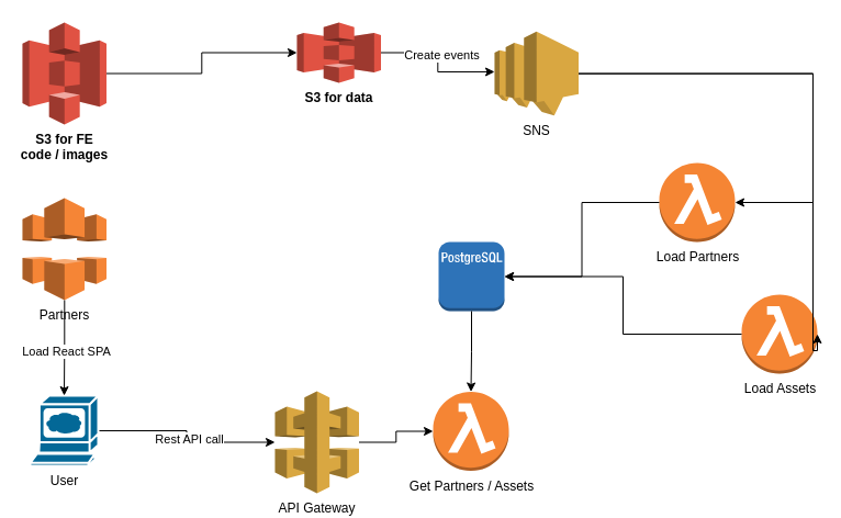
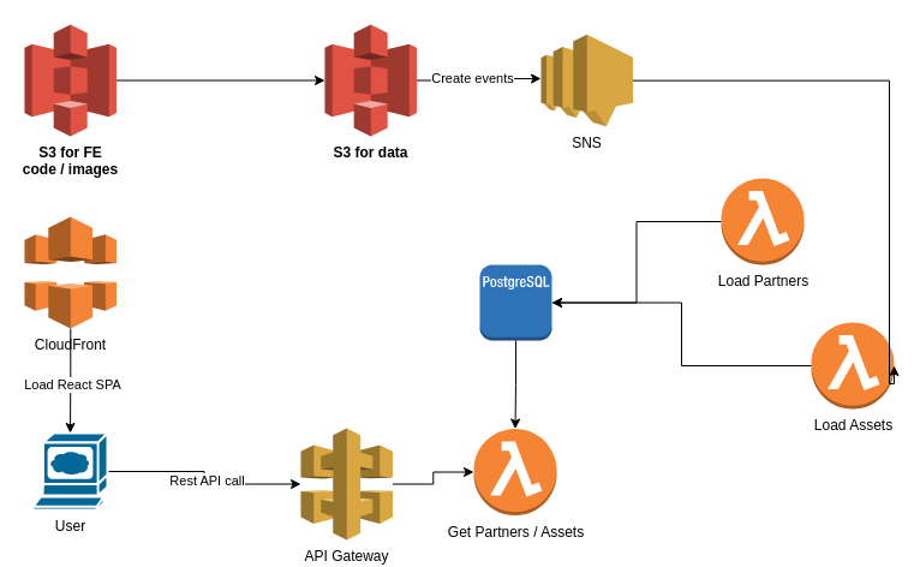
  <mxCell id="0" />
  <mxCell id="1" parent="0" />
  <mxCell id="2" value="S3 for FE &lt;br&gt;code / images" style="outlineConnect=0;dashed=0;verticalLabelPosition=bottom;verticalAlign=top;align=center;html=1;shape=mxgraph.aws3.s3;fillColor=#E05243;gradientColor=none;fontStyle=1" vertex="1" parent="1"><mxGeometry x="20" y="20" width="76.5" height="93" as="geometry" /></mxCell>
- <mxCell id="3" value="Partners" style="outlineConnect=0;dashed=0;verticalLabelPosition=bottom;verticalAlign=top;align=center;html=1;shape=mxgraph.aws3.cloudfront;fillColor=#F58536;gradientColor=none;" vertex="1" parent="1"><mxGeometry x="20" y="180" width="76.5" height="93" as="geometry" /></mxCell>
+ <mxCell id="3" value="CloudFront" style="outlineConnect=0;dashed=0;verticalLabelPosition=bottom;verticalAlign=top;align=center;html=1;shape=mxgraph.aws3.cloudfront;fillColor=#F58536;gradientColor=none;" vertex="1" parent="1"><mxGeometry x="20" y="180" width="76.5" height="93" as="geometry" /></mxCell>
  <mxCell id="4" style="edgeStyle=orthogonalEdgeStyle;rounded=0;orthogonalLoop=1;jettySize=auto;html=1;" edge="1" parent="1" source="2" target="15"><mxGeometry relative="1" as="geometry" /></mxCell>
  <mxCell id="5" style="edgeStyle=orthogonalEdgeStyle;rounded=0;orthogonalLoop=1;jettySize=auto;html=1;" edge="1" parent="1" source="7" target="10"><mxGeometry relative="1" as="geometry" /></mxCell>
  <mxCell id="6" value="Rest API call" style="edgeLabel;html=1;align=center;verticalAlign=middle;resizable=0;points=[];" vertex="1" connectable="0" parent="5"><mxGeometry x="0.076" y="4" relative="1" as="geometry"><mxPoint x="1" y="1" as="offset" /></mxGeometry></mxCell>
  <mxCell id="7" value="User" style="shape=mxgraph.cisco.computers_and_peripherals.web_browser;html=1;pointerEvents=1;dashed=0;fillColor=#036897;strokeColor=#ffffff;strokeWidth=2;verticalLabelPosition=bottom;verticalAlign=top;align=center;outlineConnect=0;" vertex="1" parent="1"><mxGeometry x="27" y="360" width="62" height="64" as="geometry" /></mxCell>
  <mxCell id="8" style="edgeStyle=orthogonalEdgeStyle;rounded=0;orthogonalLoop=1;jettySize=auto;html=1;entryX=0.5;entryY=0;entryDx=0;entryDy=0;entryPerimeter=0;" edge="1" parent="1" source="3" target="7"><mxGeometry relative="1" as="geometry" /></mxCell>
  <mxCell id="9" value="Load React SPA" style="edgeLabel;html=1;align=center;verticalAlign=middle;resizable=0;points=[];" vertex="1" connectable="0" parent="8"><mxGeometry x="0.084" y="1" relative="1" as="geometry"><mxPoint as="offset" /></mxGeometry></mxCell>
  <mxCell id="10" value="API Gateway" style="outlineConnect=0;dashed=0;verticalLabelPosition=bottom;verticalAlign=top;align=center;html=1;shape=mxgraph.aws3.api_gateway;fillColor=#D9A741;gradientColor=none;" vertex="1" parent="1"><mxGeometry x="250" y="356" width="76.5" height="93" as="geometry" /></mxCell>
  <mxCell id="11" value="Get Partners / Assets" style="outlineConnect=0;dashed=0;verticalLabelPosition=bottom;verticalAlign=top;align=center;html=1;shape=mxgraph.aws3.lambda_function;fillColor=#F58534;gradientColor=none;" vertex="1" parent="1"><mxGeometry x="394" y="356.5" width="69" height="72" as="geometry" /></mxCell>
  <mxCell id="12" style="edgeStyle=orthogonalEdgeStyle;rounded=0;orthogonalLoop=1;jettySize=auto;html=1;entryX=0;entryY=0.5;entryDx=0;entryDy=0;entryPerimeter=0;" edge="1" parent="1" source="10" target="11"><mxGeometry relative="1" as="geometry" /></mxCell>
  <mxCell id="13" value="" style="outlineConnect=0;dashed=0;verticalLabelPosition=bottom;verticalAlign=top;align=center;html=1;shape=mxgraph.aws3.postgre_sql_instance;fillColor=#2E73B8;gradientColor=none;" vertex="1" parent="1"><mxGeometry x="399" y="220" width="60" height="63" as="geometry" /></mxCell>
  <mxCell id="14" style="edgeStyle=orthogonalEdgeStyle;rounded=0;orthogonalLoop=1;jettySize=auto;html=1;entryX=0.5;entryY=0;entryDx=0;entryDy=0;entryPerimeter=0;" edge="1" parent="1" source="13" target="11"><mxGeometry relative="1" as="geometry" /></mxCell>
- <mxCell id="15" value="&lt;b&gt;S3 for data&lt;/b&gt;" style="outlineConnect=0;dashed=0;verticalLabelPosition=bottom;verticalAlign=top;align=center;html=1;shape=mxgraph.aws3.s3;fillColor=#E05243;gradientColor=none;" vertex="1" parent="1"><mxGeometry x="270" y="20" width="76.5" height="55" as="geometry" /></mxCell>
+ <mxCell id="15" value="&lt;b&gt;S3 for data&lt;/b&gt;" style="outlineConnect=0;dashed=0;verticalLabelPosition=bottom;verticalAlign=top;align=center;html=1;shape=mxgraph.aws3.s3;fillColor=#E05243;gradientColor=none;" vertex="1" parent="1"><mxGeometry x="270" y="20" width="76.5" height="93" as="geometry" /></mxCell>
  <mxCell id="16" value="SNS" style="outlineConnect=0;dashed=0;verticalLabelPosition=bottom;verticalAlign=top;align=center;html=1;shape=mxgraph.aws3.sns;fillColor=#D9A741;gradientColor=none;" vertex="1" parent="1"><mxGeometry x="450" y="28.25" width="76.5" height="76.5" as="geometry" /></mxCell>
  <mxCell id="17" style="edgeStyle=orthogonalEdgeStyle;rounded=0;orthogonalLoop=1;jettySize=auto;html=1;entryX=0;entryY=0.48;entryDx=0;entryDy=0;entryPerimeter=0;" edge="1" parent="1" source="15" target="16"><mxGeometry relative="1" as="geometry" /></mxCell>
  <mxCell id="18" value="Create events" style="edgeLabel;html=1;align=center;verticalAlign=middle;resizable=0;points=[];" vertex="1" connectable="0" parent="17"><mxGeometry x="-0.118" y="3" relative="1" as="geometry"><mxPoint y="1" as="offset" /></mxGeometry></mxCell>
  <mxCell id="19" value="Load Partners" style="outlineConnect=0;dashed=0;verticalLabelPosition=bottom;verticalAlign=top;align=center;html=1;shape=mxgraph.aws3.lambda_function;fillColor=#F58534;gradientColor=none;" vertex="1" parent="1"><mxGeometry x="600" y="148" width="69" height="72" as="geometry" /></mxCell>
  <mxCell id="20" value="Load Assets" style="outlineConnect=0;dashed=0;verticalLabelPosition=bottom;verticalAlign=top;align=center;html=1;shape=mxgraph.aws3.lambda_function;fillColor=#F58534;gradientColor=none;" vertex="1" parent="1"><mxGeometry x="675" y="268" width="69" height="72" as="geometry" /></mxCell>
  <mxCell id="21" style="edgeStyle=orthogonalEdgeStyle;rounded=0;orthogonalLoop=1;jettySize=auto;html=1;entryX=1;entryY=0.5;entryDx=0;entryDy=0;entryPerimeter=0;" edge="1" parent="1" source="19" target="13"><mxGeometry relative="1" as="geometry" /></mxCell>
  <mxCell id="22" style="edgeStyle=orthogonalEdgeStyle;rounded=0;orthogonalLoop=1;jettySize=auto;html=1;entryX=1;entryY=0.5;entryDx=0;entryDy=0;entryPerimeter=0;" edge="1" parent="1" source="20" target="13"><mxGeometry relative="1" as="geometry" /></mxCell>
- <mxCell id="23" style="edgeStyle=orthogonalEdgeStyle;rounded=0;orthogonalLoop=1;jettySize=auto;html=1;entryX=1;entryY=0.5;entryDx=0;entryDy=0;entryPerimeter=0;" edge="1" parent="1" source="16" target="19"><mxGeometry relative="1" as="geometry"><Array as="points"><mxPoint x="740" y="67" /><mxPoint x="740" y="184" /></Array></mxGeometry></mxCell>
  <mxCell id="24" style="edgeStyle=orthogonalEdgeStyle;rounded=0;orthogonalLoop=1;jettySize=auto;html=1;entryX=1;entryY=0.5;entryDx=0;entryDy=0;entryPerimeter=0;" edge="1" parent="1" source="16" target="20"><mxGeometry relative="1" as="geometry"><Array as="points"><mxPoint x="740" y="67" /><mxPoint x="740" y="319" /></Array></mxGeometry></mxCell>
